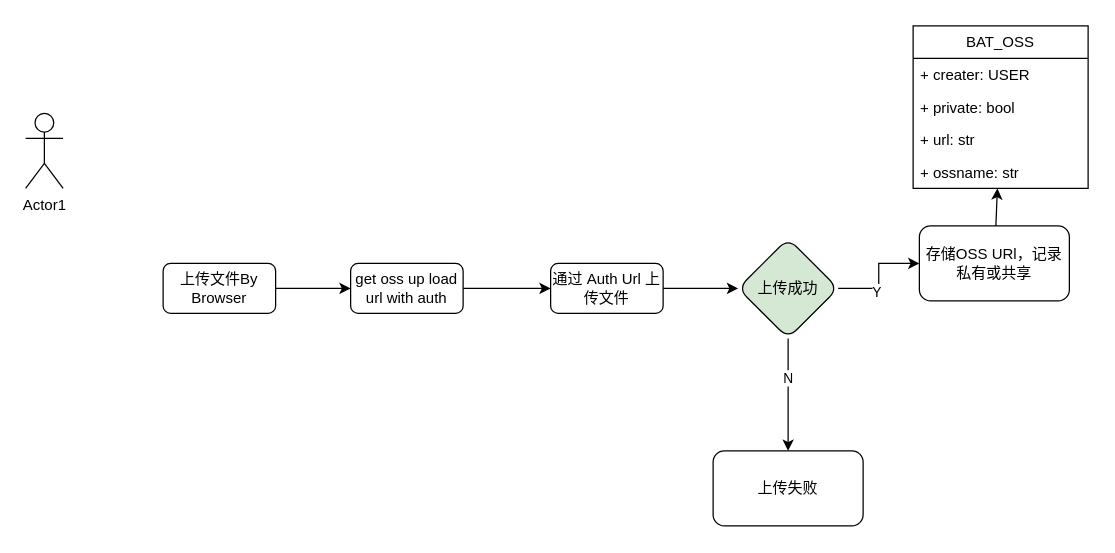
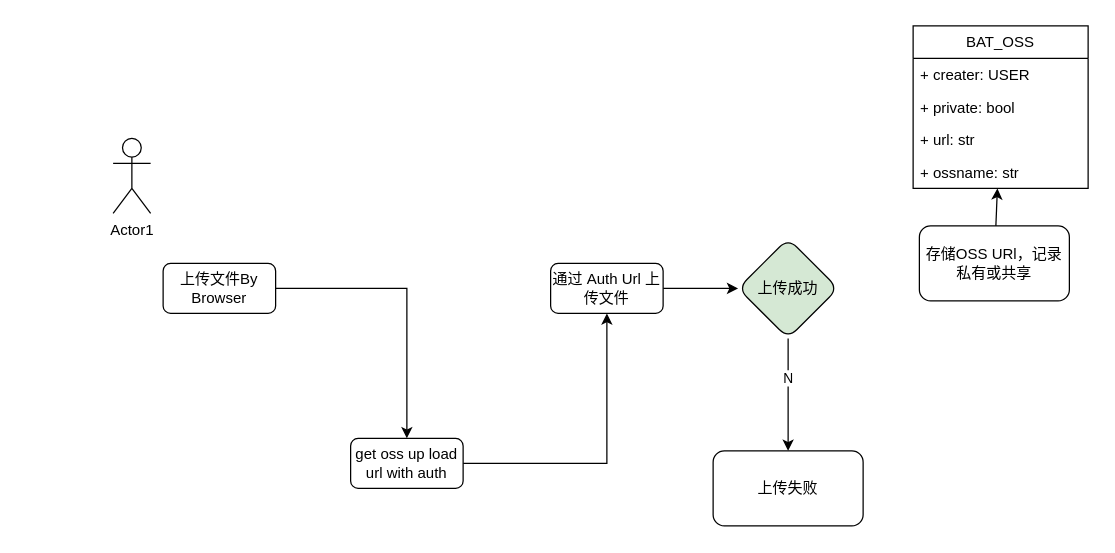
  <mxCell id="0" />
  <mxCell id="1" parent="0" />
- <mxCell id="2" value="Actor1" style="shape=umlActor;verticalLabelPosition=bottom;verticalAlign=top;html=1;" vertex="1" parent="1"><mxGeometry x="20" y="90" width="30" height="60" as="geometry" /></mxCell>
+ <mxCell id="2" value="Actor1" style="shape=umlActor;verticalLabelPosition=bottom;verticalAlign=top;html=1;" vertex="1" parent="1"><mxGeometry x="90" y="110" width="30" height="60" as="geometry" /></mxCell>
  <mxCell id="3" style="edgeStyle=orthogonalEdgeStyle;rounded=0;orthogonalLoop=1;jettySize=auto;html=1;" edge="1" parent="1" source="4" target="6"><mxGeometry relative="1" as="geometry" /></mxCell>
  <mxCell id="4" value="上传文件By Browser" style="rounded=1;whiteSpace=wrap;html=1;" vertex="1" parent="1"><mxGeometry x="130" y="210" width="90" height="40" as="geometry" /></mxCell>
  <mxCell id="5" style="edgeStyle=orthogonalEdgeStyle;rounded=0;orthogonalLoop=1;jettySize=auto;html=1;" edge="1" parent="1" source="6" target="8"><mxGeometry relative="1" as="geometry" /></mxCell>
- <mxCell id="6" value="get oss up load url with auth" style="rounded=1;whiteSpace=wrap;html=1;" vertex="1" parent="1"><mxGeometry x="280" y="210" width="90" height="40" as="geometry" /></mxCell>
+ <mxCell id="6" value="get oss up load url with auth" style="rounded=1;whiteSpace=wrap;html=1;" vertex="1" parent="1"><mxGeometry x="280" y="350" width="90" height="40" as="geometry" /></mxCell>
  <mxCell id="7" value="" style="edgeStyle=orthogonalEdgeStyle;rounded=0;orthogonalLoop=1;jettySize=auto;html=1;" edge="1" parent="1" source="8" target="13"><mxGeometry relative="1" as="geometry" /></mxCell>
  <mxCell id="8" value="通过 Auth Url 上传文件" style="rounded=1;whiteSpace=wrap;html=1;" vertex="1" parent="1"><mxGeometry x="440" y="210" width="90" height="40" as="geometry" /></mxCell>
- <mxCell id="9" value="" style="edgeStyle=orthogonalEdgeStyle;rounded=0;orthogonalLoop=1;jettySize=auto;html=1;" edge="1" parent="1" source="13" target="15"><mxGeometry relative="1" as="geometry" /></mxCell>
- <mxCell id="10" value="Y" style="edgeLabel;html=1;align=center;verticalAlign=middle;resizable=0;points=[];" vertex="1" connectable="0" parent="9"><mxGeometry x="-0.302" y="-2" relative="1" as="geometry"><mxPoint as="offset" /></mxGeometry></mxCell>
  <mxCell id="11" value="" style="edgeStyle=orthogonalEdgeStyle;rounded=0;orthogonalLoop=1;jettySize=auto;html=1;" edge="1" parent="1" source="13" target="16"><mxGeometry relative="1" as="geometry"><mxPoint x="630" y="350" as="targetPoint" /></mxGeometry></mxCell>
  <mxCell id="12" value="N" style="edgeLabel;html=1;align=center;verticalAlign=middle;resizable=0;points=[];" vertex="1" connectable="0" parent="11"><mxGeometry x="-0.304" y="-1" relative="1" as="geometry"><mxPoint as="offset" /></mxGeometry></mxCell>
  <mxCell id="13" value="上传成功" style="rhombus;whiteSpace=wrap;html=1;rounded=1;fillColor=#d5e8d4;" vertex="1" parent="1"><mxGeometry x="590" y="190" width="80" height="80" as="geometry" /></mxCell>
  <mxCell id="14" style="rounded=0;orthogonalLoop=1;jettySize=auto;html=1;" edge="1" parent="1" source="15" target="17"><mxGeometry relative="1" as="geometry" /></mxCell>
  <mxCell id="15" value="存储OSS URl，记录私有或共享" style="whiteSpace=wrap;html=1;rounded=1;" vertex="1" parent="1"><mxGeometry x="735" y="180" width="120" height="60" as="geometry" /></mxCell>
  <mxCell id="16" value="上传失败" style="whiteSpace=wrap;html=1;rounded=1;" vertex="1" parent="1"><mxGeometry x="570" y="360" width="120" height="60" as="geometry" /></mxCell>
  <mxCell id="17" value="BAT_OSS" style="swimlane;fontStyle=0;childLayout=stackLayout;horizontal=1;startSize=26;fillColor=none;horizontalStack=0;resizeParent=1;resizeParentMax=0;resizeLast=0;collapsible=1;marginBottom=0;whiteSpace=wrap;html=1;" vertex="1" parent="1"><mxGeometry x="730" y="20" width="140" height="130" as="geometry" /></mxCell>
  <mxCell id="18" value="+ creater: USER" style="text;strokeColor=none;fillColor=none;align=left;verticalAlign=top;spacingLeft=4;spacingRight=4;overflow=hidden;rotatable=0;points=[[0,0.5],[1,0.5]];portConstraint=eastwest;whiteSpace=wrap;html=1;" vertex="1" parent="17"><mxGeometry y="26" width="140" height="26" as="geometry" /></mxCell>
  <mxCell id="19" value="+ private: bool" style="text;strokeColor=none;fillColor=none;align=left;verticalAlign=top;spacingLeft=4;spacingRight=4;overflow=hidden;rotatable=0;points=[[0,0.5],[1,0.5]];portConstraint=eastwest;whiteSpace=wrap;html=1;" vertex="1" parent="17"><mxGeometry y="52" width="140" height="26" as="geometry" /></mxCell>
  <mxCell id="20" value="+ url: str" style="text;strokeColor=none;fillColor=none;align=left;verticalAlign=top;spacingLeft=4;spacingRight=4;overflow=hidden;rotatable=0;points=[[0,0.5],[1,0.5]];portConstraint=eastwest;whiteSpace=wrap;html=1;" vertex="1" parent="17"><mxGeometry y="78" width="140" height="26" as="geometry" /></mxCell>
  <mxCell id="21" value="+ ossname: str" style="text;strokeColor=none;fillColor=none;align=left;verticalAlign=top;spacingLeft=4;spacingRight=4;overflow=hidden;rotatable=0;points=[[0,0.5],[1,0.5]];portConstraint=eastwest;whiteSpace=wrap;html=1;" vertex="1" parent="17"><mxGeometry y="104" width="140" height="26" as="geometry" /></mxCell>
